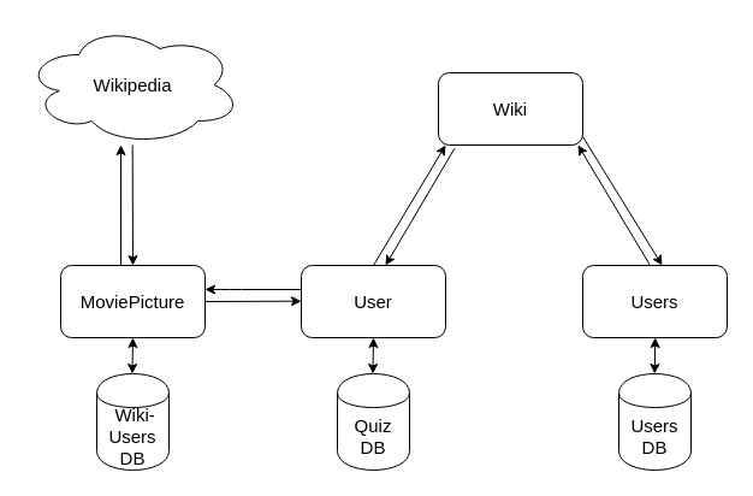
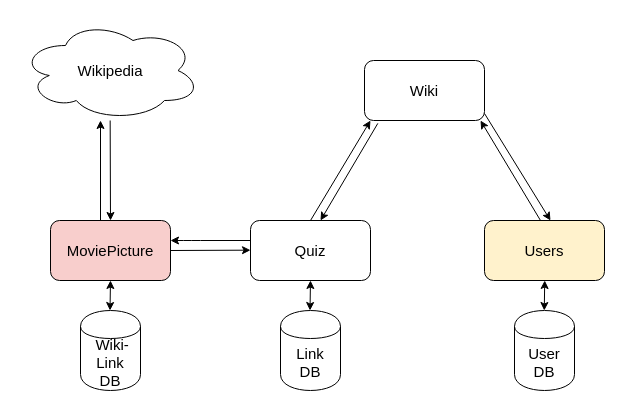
  <mxCell id="0" />
  <mxCell id="1" parent="0" />
  <mxCell id="2" value="Wiki" style="rounded=1;whiteSpace=wrap;html=1;fontSize=15;" vertex="1" parent="1"><mxGeometry x="364" y="60" width="120" height="60" as="geometry" /></mxCell>
- <mxCell id="3" value="User" style="rounded=1;whiteSpace=wrap;html=1;fontSize=15;" vertex="1" parent="1"><mxGeometry x="250" y="220" width="120" height="60" as="geometry" /></mxCell>
- <mxCell id="4" value="Quiz &lt;br&gt;DB" style="shape=cylinder;whiteSpace=wrap;html=1;boundedLbl=1;backgroundOutline=1;fontSize=15;" vertex="1" parent="1"><mxGeometry x="280" y="310" width="60" height="80" as="geometry" /></mxCell>
- <mxCell id="5" value="Users" style="rounded=1;whiteSpace=wrap;html=1;fontSize=15;" vertex="1" parent="1"><mxGeometry x="484" y="220" width="120" height="60" as="geometry" /></mxCell>
- <mxCell id="6" value="Users&lt;br&gt;DB" style="shape=cylinder;whiteSpace=wrap;html=1;boundedLbl=1;backgroundOutline=1;fontSize=15;" vertex="1" parent="1"><mxGeometry x="514" y="310" width="60" height="80" as="geometry" /></mxCell>
+ <mxCell id="3" value="Quiz" style="rounded=1;whiteSpace=wrap;html=1;fontSize=15;" vertex="1" parent="1"><mxGeometry x="250" y="220" width="120" height="60" as="geometry" /></mxCell>
+ <mxCell id="4" value="Link &lt;br&gt;DB" style="shape=cylinder;whiteSpace=wrap;html=1;boundedLbl=1;backgroundOutline=1;fontSize=15;" vertex="1" parent="1"><mxGeometry x="280" y="310" width="60" height="80" as="geometry" /></mxCell>
+ <mxCell id="5" value="Users" style="rounded=1;whiteSpace=wrap;html=1;fontSize=15;fillColor=#fff2cc;" vertex="1" parent="1"><mxGeometry x="484" y="220" width="120" height="60" as="geometry" /></mxCell>
+ <mxCell id="6" value="User&lt;br&gt;DB" style="shape=cylinder;whiteSpace=wrap;html=1;boundedLbl=1;backgroundOutline=1;fontSize=15;" vertex="1" parent="1"><mxGeometry x="514" y="310" width="60" height="80" as="geometry" /></mxCell>
  <mxCell id="7" value="" style="endArrow=classic;html=1;fontSize=15;" edge="1" parent="1"><mxGeometry width="50" height="50" relative="1" as="geometry"><mxPoint x="250" y="240" as="sourcePoint" /><mxPoint x="170" y="240" as="targetPoint" /><Array as="points"><mxPoint x="190" y="240" /></Array></mxGeometry></mxCell>
  <mxCell id="8" value="" style="endArrow=classic;html=1;entryX=0.5;entryY=0;entryDx=0;entryDy=0;fontSize=15;" edge="1" parent="1"><mxGeometry width="50" height="50" relative="1" as="geometry"><mxPoint x="170" y="250" as="sourcePoint" /><mxPoint x="250" y="249.66" as="targetPoint" /></mxGeometry></mxCell>
  <mxCell id="9" value="" style="endArrow=classic;html=1;fontSize=15;" edge="1" parent="1"><mxGeometry width="50" height="50" relative="1" as="geometry"><mxPoint x="484" y="113" as="sourcePoint" /><mxPoint x="550" y="220" as="targetPoint" /></mxGeometry></mxCell>
  <mxCell id="10" value="" style="endArrow=classic;html=1;entryX=0.5;entryY=0;entryDx=0;entryDy=0;fontSize=15;" edge="1" parent="1"><mxGeometry width="50" height="50" relative="1" as="geometry"><mxPoint x="540" y="220" as="sourcePoint" /><mxPoint x="480" y="120" as="targetPoint" /></mxGeometry></mxCell>
  <mxCell id="11" value="" style="endArrow=classic;startArrow=classic;html=1;fontSize=15;" edge="1" parent="1"><mxGeometry width="50" height="50" relative="1" as="geometry"><mxPoint x="309.5" y="310" as="sourcePoint" /><mxPoint x="310" y="280" as="targetPoint" /></mxGeometry></mxCell>
  <mxCell id="12" value="" style="endArrow=classic;startArrow=classic;html=1;fontSize=15;" edge="1" parent="1"><mxGeometry width="50" height="50" relative="1" as="geometry"><mxPoint x="543.75" y="310" as="sourcePoint" /><mxPoint x="544.25" y="280" as="targetPoint" /></mxGeometry></mxCell>
- <mxCell id="13" value="MoviePicture" style="rounded=1;whiteSpace=wrap;html=1;fontSize=15;" vertex="1" parent="1"><mxGeometry x="50" y="220" width="120" height="60" as="geometry" /></mxCell>
- <mxCell id="14" value="&amp;nbsp;Wiki-Users&lt;br&gt;DB" style="shape=cylinder;whiteSpace=wrap;html=1;boundedLbl=1;backgroundOutline=1;fontSize=15;" vertex="1" parent="1"><mxGeometry x="80" y="310" width="60" height="80" as="geometry" /></mxCell>
+ <mxCell id="13" value="MoviePicture" style="rounded=1;whiteSpace=wrap;html=1;fontSize=15;fillColor=#f8cecc;" vertex="1" parent="1"><mxGeometry x="50" y="220" width="120" height="60" as="geometry" /></mxCell>
+ <mxCell id="14" value="&amp;nbsp;Wiki-Link&lt;br&gt;DB" style="shape=cylinder;whiteSpace=wrap;html=1;boundedLbl=1;backgroundOutline=1;fontSize=15;" vertex="1" parent="1"><mxGeometry x="80" y="310" width="60" height="80" as="geometry" /></mxCell>
  <mxCell id="15" value="" style="endArrow=classic;startArrow=classic;html=1;fontSize=15;" edge="1" parent="1"><mxGeometry width="50" height="50" relative="1" as="geometry"><mxPoint x="109.5" y="310" as="sourcePoint" /><mxPoint x="110" y="280" as="targetPoint" /></mxGeometry></mxCell>
  <mxCell id="16" value="" style="endArrow=classic;html=1;fontSize=15;exitX=0.5;exitY=0;exitDx=0;exitDy=0;" edge="1" parent="1" source="3"><mxGeometry width="50" height="50" relative="1" as="geometry"><mxPoint x="300" y="200" as="sourcePoint" /><mxPoint x="370" y="120" as="targetPoint" /></mxGeometry></mxCell>
  <mxCell id="17" value="" style="endArrow=classic;html=1;fontSize=15;exitX=0.111;exitY=1.048;exitDx=0;exitDy=0;exitPerimeter=0;" edge="1" parent="1" source="2"><mxGeometry width="50" height="50" relative="1" as="geometry"><mxPoint x="380" y="130" as="sourcePoint" /><mxPoint x="320" y="220" as="targetPoint" /></mxGeometry></mxCell>
  <mxCell id="18" value="" style="endArrow=classic;html=1;fontSize=15;" edge="1" parent="1"><mxGeometry width="50" height="50" relative="1" as="geometry"><mxPoint x="100" y="220" as="sourcePoint" /><mxPoint x="100" y="120" as="targetPoint" /></mxGeometry></mxCell>
  <mxCell id="19" value="" style="endArrow=classic;html=1;fontSize=15;entryX=0.5;entryY=0;entryDx=0;entryDy=0;" edge="1" parent="1" target="13"><mxGeometry width="50" height="50" relative="1" as="geometry"><mxPoint x="109.66" y="120" as="sourcePoint" /><mxPoint x="109.66" y="190" as="targetPoint" /></mxGeometry></mxCell>
  <mxCell id="20" value="Wikipedia" style="ellipse;shape=cloud;whiteSpace=wrap;html=1;fontSize=15;" vertex="1" parent="1"><mxGeometry x="20" y="20" width="180" height="100" as="geometry" /></mxCell>
